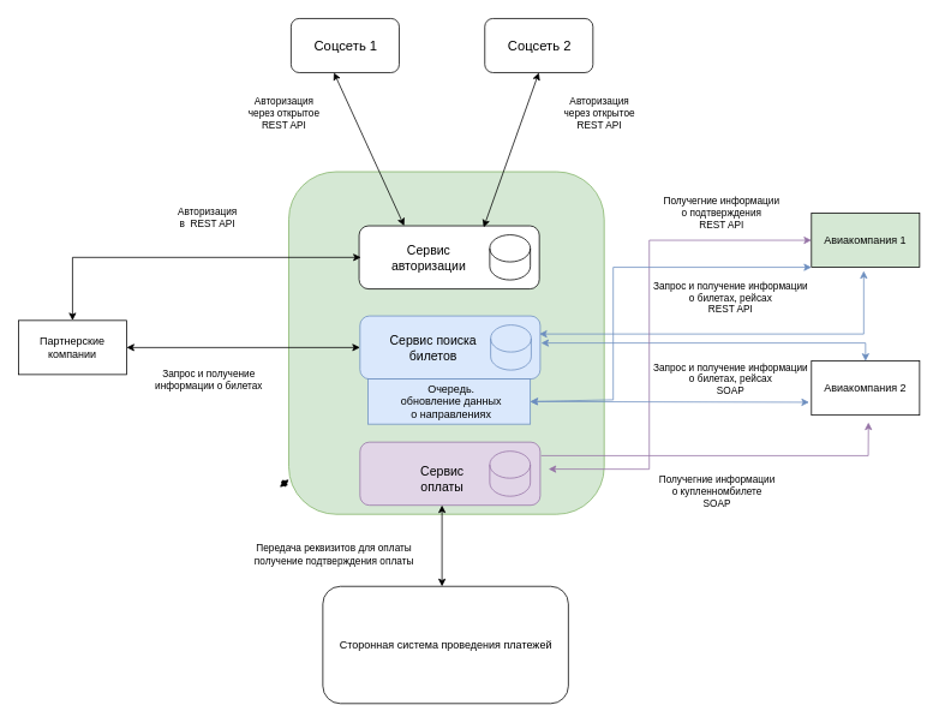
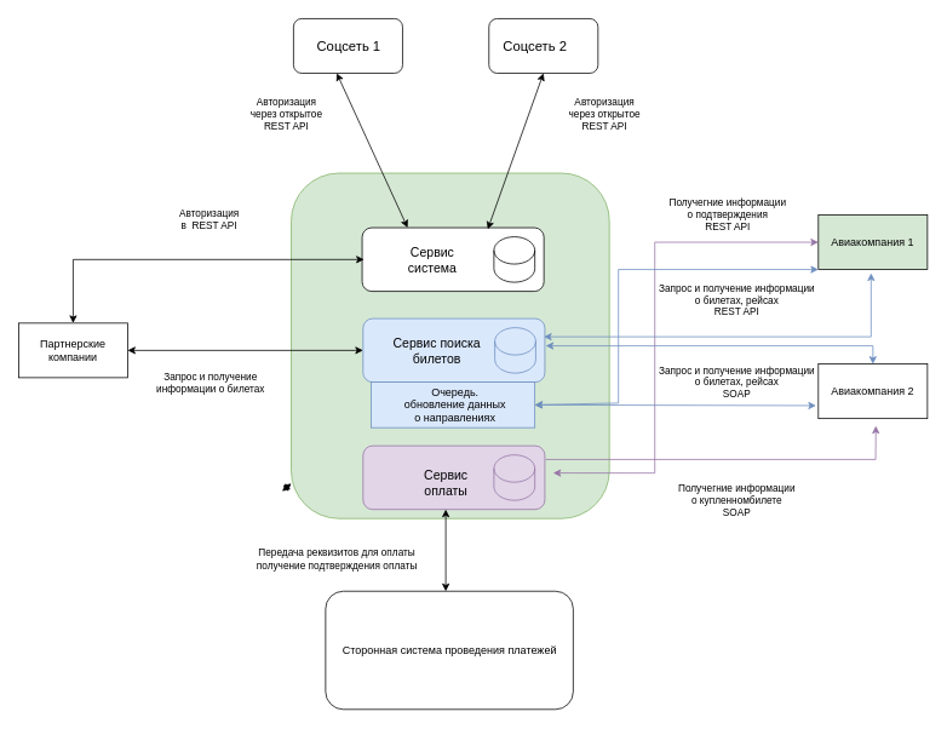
  <mxCell id="0" />
  <mxCell id="1" parent="0" />
  <mxCell id="2" value="" style="rounded=1;whiteSpace=wrap;html=1;fillColor=#d5e8d4;strokeColor=#82b366;" vertex="1" parent="1"><mxGeometry x="320" y="190" width="350" height="380" as="geometry" /></mxCell>
  <mxCell id="3" value="" style="rounded=1;whiteSpace=wrap;html=1;" vertex="1" parent="1"><mxGeometry x="398" y="250" width="200" height="70" as="geometry" /></mxCell>
  <mxCell id="4" value="" style="shape=cylinder3;whiteSpace=wrap;html=1;boundedLbl=1;backgroundOutline=1;size=15;" vertex="1" parent="1"><mxGeometry x="543" y="260" width="45" height="50" as="geometry" /></mxCell>
  <mxCell id="5" value="Авиакомпания 1" style="rounded=0;whiteSpace=wrap;html=1;fillColor=#d5e8d4;" vertex="1" parent="1"><mxGeometry x="900" y="236" width="120" height="60" as="geometry" /></mxCell>
  <mxCell id="6" value="Авиакомпания 2" style="rounded=0;whiteSpace=wrap;html=1;" vertex="1" parent="1"><mxGeometry x="900" y="400" width="120" height="60" as="geometry" /></mxCell>
  <mxCell id="7" value="Партнерские компании" style="rounded=0;whiteSpace=wrap;html=1;" vertex="1" parent="1"><mxGeometry x="20" y="355" width="120" height="60" as="geometry" /></mxCell>
  <mxCell id="8" value="Сторонная система проведения платежей" style="rounded=1;whiteSpace=wrap;html=1;" vertex="1" parent="1"><mxGeometry x="357.75" y="650" width="272.5" height="130" as="geometry" /></mxCell>
  <mxCell id="9" value="" style="rounded=1;whiteSpace=wrap;html=1;fillColor=#dae8fc;strokeColor=#6c8ebf;" vertex="1" parent="1"><mxGeometry x="399" y="350" width="200" height="70" as="geometry" /></mxCell>
  <mxCell id="10" value="" style="shape=cylinder3;whiteSpace=wrap;html=1;boundedLbl=1;backgroundOutline=1;size=15;fillColor=#dae8fc;strokeColor=#6c8ebf;" vertex="1" parent="1"><mxGeometry x="544" y="360" width="45" height="50" as="geometry" /></mxCell>
  <mxCell id="11" value="&lt;div&gt;&lt;font style=&quot;font-size: 14px&quot;&gt;Сервис поиска&lt;/font&gt;&lt;/div&gt;&lt;div style=&quot;font-size: 14px&quot;&gt; билетов&lt;/div&gt;" style="text;html=1;align=center;verticalAlign=middle;resizable=0;points=[];autosize=1;strokeColor=none;fillColor=none;fontSize=16;" vertex="1" parent="1"><mxGeometry x="425" y="365" width="110" height="40" as="geometry" /></mxCell>
- <mxCell id="12" value="&lt;div&gt;&lt;font style=&quot;font-size: 14px&quot;&gt;Сервис&lt;/font&gt;&lt;/div&gt;&lt;div style=&quot;font-size: 14px&quot;&gt;авторизации&lt;br&gt;&lt;/div&gt;" style="text;html=1;align=center;verticalAlign=middle;resizable=0;points=[];autosize=1;strokeColor=none;fillColor=none;fontSize=16;" vertex="1" parent="1"><mxGeometry x="425" y="265" width="100" height="40" as="geometry" /></mxCell>
+ <mxCell id="12" value="&lt;div&gt;&lt;font style=&quot;font-size: 14px&quot;&gt;Сервис&lt;/font&gt;&lt;/div&gt;&lt;div style=&quot;font-size: 14px&quot;&gt;система&lt;br&gt;&lt;/div&gt;" style="text;html=1;align=center;verticalAlign=middle;resizable=0;points=[];autosize=1;strokeColor=none;fillColor=none;fontSize=16;" vertex="1" parent="1"><mxGeometry x="425" y="265" width="100" height="40" as="geometry" /></mxCell>
  <mxCell id="13" value="" style="rounded=1;whiteSpace=wrap;html=1;fillColor=#e1d5e7;strokeColor=#9673a6;" vertex="1" parent="1"><mxGeometry x="399" y="490" width="200" height="70" as="geometry" /></mxCell>
  <mxCell id="14" value="" style="shape=cylinder3;whiteSpace=wrap;html=1;boundedLbl=1;backgroundOutline=1;size=15;fillColor=#e1d5e7;strokeColor=#9673a6;" vertex="1" parent="1"><mxGeometry x="543" y="500" width="45" height="50" as="geometry" /></mxCell>
  <mxCell id="15" value="&lt;div&gt;&lt;font style=&quot;font-size: 14px&quot;&gt;Сервис&lt;/font&gt;&lt;/div&gt;&lt;div style=&quot;font-size: 14px&quot;&gt;оплаты&lt;br&gt;&lt;/div&gt;" style="text;html=1;align=center;verticalAlign=middle;resizable=0;points=[];autosize=1;strokeColor=none;fillColor=none;fontSize=16;" vertex="1" parent="1"><mxGeometry x="460" y="510" width="60" height="40" as="geometry" /></mxCell>
  <mxCell id="16" value="" style="endArrow=classic;html=1;rounded=0;fontSize=14;startArrow=classic;startFill=1;exitX=0.5;exitY=0;exitDx=0;exitDy=0;" edge="1" parent="1" source="7"><mxGeometry width="50" height="50" relative="1" as="geometry"><mxPoint x="90" y="320" as="sourcePoint" /><mxPoint x="400" y="285" as="targetPoint" /><Array as="points"><mxPoint x="80" y="285" /></Array></mxGeometry></mxCell>
  <mxCell id="17" value="Авторизация в&amp;nbsp; REST API" style="text;html=1;strokeColor=none;fillColor=none;align=center;verticalAlign=middle;whiteSpace=wrap;rounded=0;fontSize=11;" vertex="1" parent="1"><mxGeometry x="200" y="226" width="60" height="30" as="geometry" /></mxCell>
  <mxCell id="18" value="" style="endArrow=classic;html=1;rounded=0;fontSize=14;entryX=0;entryY=0.5;entryDx=0;entryDy=0;exitX=1;exitY=0.5;exitDx=0;exitDy=0;startArrow=classic;startFill=1;" edge="1" parent="1" source="7" target="9"><mxGeometry width="50" height="50" relative="1" as="geometry"><mxPoint x="150" y="360" as="sourcePoint" /><mxPoint x="200" y="310" as="targetPoint" /><Array as="points" /></mxGeometry></mxCell>
  <mxCell id="19" value="&lt;div&gt;Запрос и получение &lt;br&gt;&lt;/div&gt;&lt;div&gt;информации о билетах&lt;/div&gt;" style="edgeLabel;html=1;align=center;verticalAlign=middle;resizable=0;points=[];fontSize=11;" vertex="1" connectable="0" parent="18"><mxGeometry x="-0.425" relative="1" as="geometry"><mxPoint x="16" y="35" as="offset" /></mxGeometry></mxCell>
  <mxCell id="20" value="&lt;div&gt;Запрос и получение информации &lt;br&gt;&lt;/div&gt;&lt;div&gt;о билетах, рейсах&lt;/div&gt;REST API" style="text;html=1;align=center;verticalAlign=middle;resizable=0;points=[];autosize=1;strokeColor=none;fillColor=none;fontSize=11;" vertex="1" parent="1"><mxGeometry x="715" y="310" width="190" height="40" as="geometry" /></mxCell>
  <mxCell id="21" value="&lt;div&gt;Запрос и получение информации &lt;br&gt;&lt;/div&gt;&lt;div&gt;о билетах, рейсах&lt;/div&gt;SOAP " style="text;html=1;align=center;verticalAlign=middle;resizable=0;points=[];autosize=1;strokeColor=none;fillColor=none;fontSize=11;" vertex="1" parent="1"><mxGeometry x="715" y="400" width="190" height="40" as="geometry" /></mxCell>
  <mxCell id="22" value="" style="endArrow=classic;html=1;rounded=0;fontSize=11;strokeColor=#000000;startArrow=classic;startFill=1;" edge="1" parent="1"><mxGeometry width="50" height="50" relative="1" as="geometry"><mxPoint x="490" y="650" as="sourcePoint" /><mxPoint x="490" y="560" as="targetPoint" /></mxGeometry></mxCell>
  <mxCell id="23" value="" style="endArrow=classic;startArrow=classic;html=1;rounded=0;fontSize=11;strokeColor=#000000;" edge="1" parent="1" target="2"><mxGeometry width="50" height="50" relative="1" as="geometry"><mxPoint x="310" y="540" as="sourcePoint" /><mxPoint x="360" y="490" as="targetPoint" /></mxGeometry></mxCell>
  <mxCell id="24" value="Передача реквизитов для оплаты&lt;br&gt;получение подтверждения оплаты" style="text;html=1;align=center;verticalAlign=middle;resizable=0;points=[];autosize=1;strokeColor=none;fillColor=none;fontSize=11;" vertex="1" parent="1"><mxGeometry x="275" y="600" width="190" height="30" as="geometry" /></mxCell>
- <mxCell id="25" value="Получегние информации &lt;br&gt;&lt;div&gt;о купленномбилете&lt;/div&gt;&lt;div&gt;SOAP &lt;br&gt;&lt;/div&gt;" style="text;html=1;align=center;verticalAlign=middle;resizable=0;points=[];autosize=1;strokeColor=none;fillColor=none;fontSize=11;" vertex="1" parent="1"><mxGeometry x="725" y="525" width="140" height="40" as="geometry" /></mxCell>
+ <mxCell id="25" value="Получегние информации &lt;br&gt;&lt;div&gt;о купленномбилете&lt;/div&gt;&lt;div&gt;SOAP &lt;br&gt;&lt;/div&gt;" style="text;html=1;align=center;verticalAlign=middle;resizable=0;points=[];autosize=1;strokeColor=none;fillColor=none;fontSize=11;" vertex="1" parent="1"><mxGeometry x="740" y="530" width="140" height="40" as="geometry" /></mxCell>
  <mxCell id="26" value="Получегние информации &lt;br&gt;&lt;div&gt;о подтверждения&lt;/div&gt;&lt;div&gt;REST API&lt;br&gt;&lt;/div&gt;" style="text;html=1;align=center;verticalAlign=middle;resizable=0;points=[];autosize=1;strokeColor=none;fillColor=none;fontSize=11;" vertex="1" parent="1"><mxGeometry x="730" y="216" width="140" height="40" as="geometry" /></mxCell>
  <mxCell id="27" value="" style="endArrow=classic;html=1;rounded=0;fontSize=11;strokeColor=#9673a6;entryX=0.527;entryY=1.135;entryDx=0;entryDy=0;entryPerimeter=0;fillColor=#e1d5e7;" edge="1" parent="1" target="6"><mxGeometry width="50" height="50" relative="1" as="geometry"><mxPoint x="600" y="505" as="sourcePoint" /><mxPoint x="970" y="510" as="targetPoint" /><Array as="points"><mxPoint x="963" y="505" /></Array></mxGeometry></mxCell>
  <mxCell id="28" value="" style="endArrow=classic;startArrow=classic;html=1;rounded=0;fontSize=11;strokeColor=#6c8ebf;entryX=0.5;entryY=0;entryDx=0;entryDy=0;fillColor=#dae8fc;" edge="1" parent="1" target="6"><mxGeometry width="50" height="50" relative="1" as="geometry"><mxPoint x="600" y="380" as="sourcePoint" /><mxPoint x="490" y="420" as="targetPoint" /><Array as="points"><mxPoint x="960" y="380" /></Array></mxGeometry></mxCell>
  <mxCell id="29" value="" style="endArrow=classic;startArrow=classic;html=1;rounded=0;fontSize=11;strokeColor=#6c8ebf;fillColor=#dae8fc;" edge="1" parent="1"><mxGeometry width="50" height="50" relative="1" as="geometry"><mxPoint x="598" y="370" as="sourcePoint" /><mxPoint x="958" y="300" as="targetPoint" /><Array as="points"><mxPoint x="598" y="370" /><mxPoint x="958" y="370" /></Array></mxGeometry></mxCell>
  <mxCell id="30" value="" style="endArrow=classic;startArrow=classic;html=1;rounded=0;fontSize=11;strokeColor=#9673a6;exitX=1.046;exitY=0.427;exitDx=0;exitDy=0;exitPerimeter=0;entryX=0;entryY=0.5;entryDx=0;entryDy=0;fillColor=#e1d5e7;" edge="1" parent="1" source="13" target="5"><mxGeometry width="50" height="50" relative="1" as="geometry"><mxPoint x="440" y="470" as="sourcePoint" /><mxPoint x="490" y="420" as="targetPoint" /><Array as="points"><mxPoint x="720" y="520" /><mxPoint x="720" y="266" /></Array></mxGeometry></mxCell>
  <mxCell id="31" value="" style="rounded=1;whiteSpace=wrap;html=1;labelBackgroundColor=#C3ABD0;fontSize=11;" vertex="1" parent="1"><mxGeometry x="322.5" y="20" width="120" height="60" as="geometry" /></mxCell>
  <mxCell id="32" value="Соцсеть 1" style="text;html=1;align=center;verticalAlign=middle;resizable=0;points=[];autosize=1;strokeColor=none;fillColor=none;fontSize=15;" vertex="1" parent="1"><mxGeometry x="337.5" y="40" width="90" height="20" as="geometry" /></mxCell>
  <mxCell id="33" value="" style="rounded=1;whiteSpace=wrap;html=1;labelBackgroundColor=#C3ABD0;fontSize=11;" vertex="1" parent="1"><mxGeometry x="537.5" y="20" width="120" height="60" as="geometry" /></mxCell>
- <mxCell id="34" value="Соцсеть 2" style="text;html=1;align=center;verticalAlign=middle;resizable=0;points=[];autosize=1;strokeColor=none;fillColor=none;fontSize=15;" vertex="1" parent="1"><mxGeometry x="552.5" y="40" width="90" height="20" as="geometry" /></mxCell>
+ <mxCell id="34" value="Соцсеть 2" style="text;html=1;align=center;verticalAlign=middle;resizable=0;points=[];autosize=1;strokeColor=none;fillColor=none;fontSize=15;" vertex="1" parent="1"><mxGeometry x="542.5" y="40" width="90" height="20" as="geometry" /></mxCell>
  <mxCell id="35" value="" style="endArrow=classic;startArrow=classic;html=1;rounded=0;fontSize=15;strokeColor=#000000;entryX=0.25;entryY=0;entryDx=0;entryDy=0;exitX=0.396;exitY=1;exitDx=0;exitDy=0;exitPerimeter=0;" edge="1" parent="1" source="31" target="3"><mxGeometry width="50" height="50" relative="1" as="geometry"><mxPoint x="440" y="400" as="sourcePoint" /><mxPoint x="490" y="350" as="targetPoint" /></mxGeometry></mxCell>
  <mxCell id="36" value="" style="endArrow=classic;startArrow=classic;html=1;rounded=0;fontSize=15;strokeColor=#000000;entryX=0.691;entryY=0.024;entryDx=0;entryDy=0;entryPerimeter=0;exitX=0.5;exitY=1;exitDx=0;exitDy=0;" edge="1" parent="1" source="33" target="3"><mxGeometry width="50" height="50" relative="1" as="geometry"><mxPoint x="440" y="400" as="sourcePoint" /><mxPoint x="490" y="350" as="targetPoint" /></mxGeometry></mxCell>
  <mxCell id="37" value="Авторизация через открытое REST API" style="text;html=1;strokeColor=none;fillColor=none;align=center;verticalAlign=middle;whiteSpace=wrap;rounded=0;fontSize=11;" vertex="1" parent="1"><mxGeometry x="270" y="110" width="90" height="30" as="geometry" /></mxCell>
  <mxCell id="38" value="Авторизация через открытое REST API" style="text;html=1;strokeColor=none;fillColor=none;align=center;verticalAlign=middle;whiteSpace=wrap;rounded=0;fontSize=11;" vertex="1" parent="1"><mxGeometry x="620" y="110" width="90" height="30" as="geometry" /></mxCell>
  <mxCell id="39" value="" style="rounded=0;whiteSpace=wrap;html=1;labelBackgroundColor=none;fontSize=15;fillColor=#dae8fc;strokeColor=#6c8ebf;" vertex="1" parent="1"><mxGeometry x="408" y="420" width="180" height="50" as="geometry" /></mxCell>
  <mxCell id="40" value="&lt;div style=&quot;font-size: 12px;&quot;&gt;Очередь.&lt;/div&gt;&lt;div style=&quot;font-size: 12px;&quot;&gt;обновление данных &lt;br style=&quot;font-size: 12px;&quot;&gt;&lt;/div&gt;&lt;div style=&quot;font-size: 12px;&quot;&gt;о направлениях &lt;br style=&quot;font-size: 12px;&quot;&gt;&lt;/div&gt;" style="text;html=1;align=center;verticalAlign=middle;resizable=0;points=[];autosize=1;strokeColor=none;fillColor=none;fontSize=12;" vertex="1" parent="1"><mxGeometry x="435" y="420" width="130" height="50" as="geometry" /></mxCell>
  <mxCell id="41" value="" style="endArrow=classic;startArrow=classic;html=1;rounded=0;fontSize=15;strokeColor=#6c8ebf;entryX=0;entryY=1;entryDx=0;entryDy=0;exitX=1;exitY=0.5;exitDx=0;exitDy=0;fillColor=#dae8fc;" edge="1" parent="1" source="39" target="5"><mxGeometry width="50" height="50" relative="1" as="geometry"><mxPoint x="590" y="490" as="sourcePoint" /><mxPoint x="640" y="440" as="targetPoint" /><Array as="points"><mxPoint x="680" y="443" /><mxPoint x="680" y="296" /></Array></mxGeometry></mxCell>
  <mxCell id="42" value="" style="endArrow=classic;startArrow=classic;html=1;rounded=0;fontSize=12;strokeColor=#6c8ebf;exitX=1;exitY=0.5;exitDx=0;exitDy=0;entryX=0.96;entryY=1.144;entryDx=0;entryDy=0;entryPerimeter=0;fillColor=#dae8fc;" edge="1" parent="1" source="39" target="21"><mxGeometry width="50" height="50" relative="1" as="geometry"><mxPoint x="440" y="370" as="sourcePoint" /><mxPoint x="490" y="320" as="targetPoint" /></mxGeometry></mxCell>
